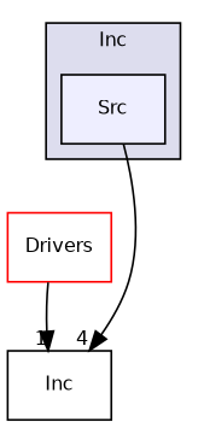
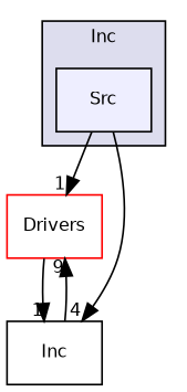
  digraph {
    compound=true
    node [fontname=Helvetica fontsize=10 shape=box style=filled]
    edge [headlabel=1 labeldistance=1.5 labelfontname=Helvetica labelfontsize=10]
    n1 [fillcolor="#eeeeff" label=Src pencolor=black]
    n2 [color=red fillcolor=white label=Drivers]
    n3 [label=Inc style=""]
    subgraph cluster_1 {
      bgcolor="#ddddee"
      fontname=Helvetica
      fontsize=10
      label=Inc
      pencolor=black
      n1
    }
+   n1 -> n2
    n1 -> n3 [headlabel=4]
    n2 -> n3
+   n3 -> n2 [headlabel=9]
  }
